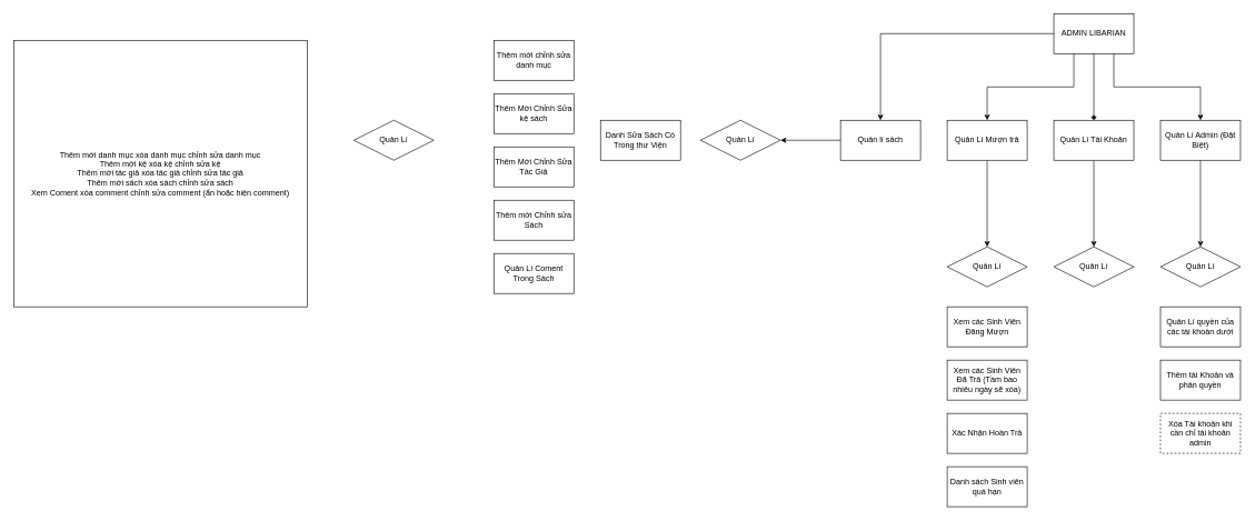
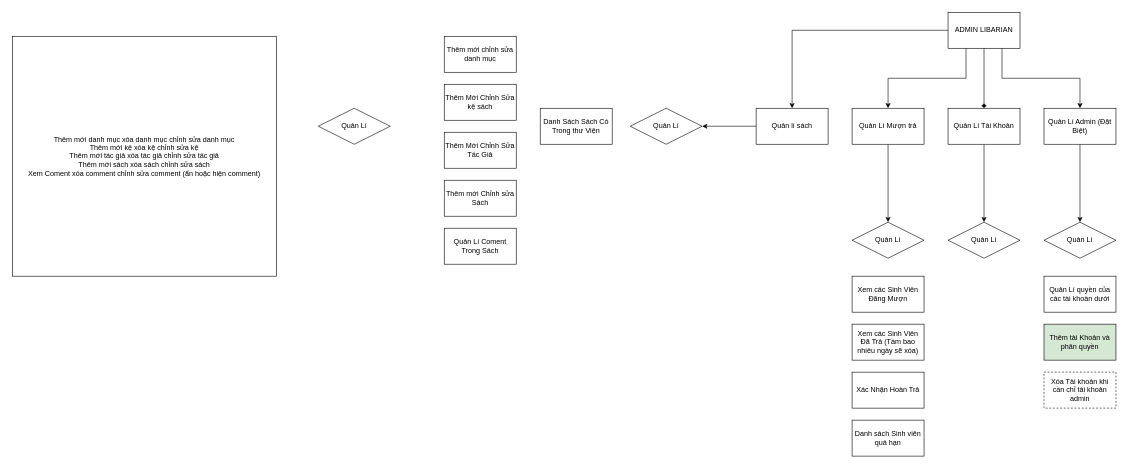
  <mxCell id="0" />
  <mxCell id="1" parent="0" />
  <mxCell id="2" style="edgeStyle=orthogonalEdgeStyle;rounded=0;orthogonalLoop=1;jettySize=auto;html=1;exitX=0;exitY=0.5;exitDx=0;exitDy=0;entryX=1;entryY=0.5;entryDx=0;entryDy=0;" edge="1" parent="1" source="3" target="19"><mxGeometry relative="1" as="geometry" /></mxCell>
  <mxCell id="3" value="Quản lí sách" style="rounded=0;whiteSpace=wrap;html=1;" vertex="1" parent="1"><mxGeometry x="1260" y="180" width="120" height="60" as="geometry" /></mxCell>
  <mxCell id="4" style="edgeStyle=orthogonalEdgeStyle;rounded=0;orthogonalLoop=1;jettySize=auto;html=1;exitX=0.5;exitY=1;exitDx=0;exitDy=0;entryX=0.5;entryY=0;entryDx=0;entryDy=0;" edge="1" parent="1" source="5" target="22"><mxGeometry relative="1" as="geometry" /></mxCell>
  <mxCell id="5" value="Quản Lí Mượn trả" style="rounded=0;whiteSpace=wrap;html=1;" vertex="1" parent="1"><mxGeometry x="1420" y="180" width="120" height="60" as="geometry" /></mxCell>
  <mxCell id="6" style="edgeStyle=orthogonalEdgeStyle;rounded=0;orthogonalLoop=1;jettySize=auto;html=1;exitX=0.5;exitY=1;exitDx=0;exitDy=0;entryX=0.5;entryY=0;entryDx=0;entryDy=0;" edge="1" parent="1" source="7" target="27"><mxGeometry relative="1" as="geometry" /></mxCell>
  <mxCell id="7" value="Quản Lí Admin (Đặt Biệt)" style="rounded=0;whiteSpace=wrap;html=1;" vertex="1" parent="1"><mxGeometry x="1740" y="180" width="120" height="60" as="geometry" /></mxCell>
- <mxCell id="8" value="Danh Sửa Sách Có Trong thư Viện" style="rounded=0;whiteSpace=wrap;html=1;" vertex="1" parent="1"><mxGeometry x="900" y="180" width="120" height="60" as="geometry" /></mxCell>
+ <mxCell id="8" value="Danh Sách Sách Có Trong thư Viện" style="rounded=0;whiteSpace=wrap;html=1;" vertex="1" parent="1"><mxGeometry x="900" y="180" width="120" height="60" as="geometry" /></mxCell>
  <mxCell id="9" value="Thêm mới Chỉnh sửa Sách" style="rounded=0;whiteSpace=wrap;html=1;" vertex="1" parent="1"><mxGeometry x="740" y="300" width="120" height="60" as="geometry" /></mxCell>
  <mxCell id="10" value="Quản Lí Coment Trong Sách" style="rounded=0;whiteSpace=wrap;html=1;" vertex="1" parent="1"><mxGeometry x="740" y="380" width="120" height="60" as="geometry" /></mxCell>
  <mxCell id="11" value="Thêm mới chỉnh sửa danh mục" style="rounded=0;whiteSpace=wrap;html=1;" vertex="1" parent="1"><mxGeometry x="740" y="60" width="120" height="60" as="geometry" /></mxCell>
  <mxCell id="12" value="Thêm Mới Chỉnh Sửa kệ sách" style="rounded=0;whiteSpace=wrap;html=1;" vertex="1" parent="1"><mxGeometry x="740" y="140" width="120" height="60" as="geometry" /></mxCell>
  <mxCell id="13" value="Thêm Mới Chỉnh Sửa Tác Giả" style="rounded=0;whiteSpace=wrap;html=1;" vertex="1" parent="1"><mxGeometry x="740" y="220" width="120" height="60" as="geometry" /></mxCell>
  <mxCell id="14" style="edgeStyle=orthogonalEdgeStyle;rounded=0;orthogonalLoop=1;jettySize=auto;html=1;exitX=0;exitY=0.5;exitDx=0;exitDy=0;" edge="1" parent="1" source="18" target="3"><mxGeometry relative="1" as="geometry" /></mxCell>
  <mxCell id="15" style="edgeStyle=orthogonalEdgeStyle;rounded=0;orthogonalLoop=1;jettySize=auto;html=1;exitX=0.25;exitY=1;exitDx=0;exitDy=0;entryX=0.5;entryY=0;entryDx=0;entryDy=0;" edge="1" parent="1" source="18" target="5"><mxGeometry relative="1" as="geometry" /></mxCell>
  <mxCell id="16" style="edgeStyle=orthogonalEdgeStyle;rounded=0;orthogonalLoop=1;jettySize=auto;html=1;exitX=0.75;exitY=1;exitDx=0;exitDy=0;" edge="1" parent="1" source="18" target="7"><mxGeometry relative="1" as="geometry" /></mxCell>
  <mxCell id="17" style="edgeStyle=orthogonalEdgeStyle;rounded=0;orthogonalLoop=1;jettySize=auto;html=1;exitX=0.5;exitY=1;exitDx=0;exitDy=0;endArrow=diamond;" edge="1" parent="1" source="18" target="32"><mxGeometry relative="1" as="geometry" /></mxCell>
  <mxCell id="18" value="ADMIN LIBARIAN" style="rounded=0;whiteSpace=wrap;html=1;fillColor=none;" vertex="1" parent="1"><mxGeometry x="1580" y="20" width="120" height="60" as="geometry" /></mxCell>
  <mxCell id="19" value="Quản Lí" style="shape=rhombus;perimeter=rhombusPerimeter;whiteSpace=wrap;html=1;align=center;fillColor=none;" vertex="1" parent="1"><mxGeometry x="1050" y="180" width="120" height="60" as="geometry" /></mxCell>
  <mxCell id="20" value="Quản Lí" style="shape=rhombus;perimeter=rhombusPerimeter;whiteSpace=wrap;html=1;align=center;fillColor=none;" vertex="1" parent="1"><mxGeometry x="530" y="180" width="120" height="60" as="geometry" /></mxCell>
  <mxCell id="21" value="Thêm mới danh mục xóa danh mục chỉnh sửa danh mục&lt;br&gt;Thêm mới kệ xóa kệ chỉnh sửa kệ&lt;br&gt;Thêm mới tác giả xóa tác giả chỉnh sửa tác giả&lt;br&gt;Thêm mới sách xóa sách chỉnh sửa sách&lt;br&gt;Xem Coment xóa comment chỉnh sửa comment (ẩn hoặc hiện comment)" style="rounded=0;whiteSpace=wrap;html=1;fillColor=default;" vertex="1" parent="1"><mxGeometry x="20" y="60" width="440" height="400" as="geometry" /></mxCell>
  <mxCell id="22" value="Quản Lí" style="shape=rhombus;perimeter=rhombusPerimeter;whiteSpace=wrap;html=1;align=center;fillColor=default;" vertex="1" parent="1"><mxGeometry x="1420" y="370" width="120" height="60" as="geometry" /></mxCell>
  <mxCell id="23" value="Danh sách Sinh viên quá hạn" style="rounded=0;whiteSpace=wrap;html=1;" vertex="1" parent="1"><mxGeometry x="1420" y="700" width="120" height="60" as="geometry" /></mxCell>
  <mxCell id="24" value="Xem các Sinh Viên Đăng Mượn" style="rounded=0;whiteSpace=wrap;html=1;" vertex="1" parent="1"><mxGeometry x="1420" y="460" width="120" height="60" as="geometry" /></mxCell>
  <mxCell id="25" value="Xem các Sinh Viên Đã Trả (Tầm bao nhiêu ngày sẽ xóa)" style="rounded=0;whiteSpace=wrap;html=1;" vertex="1" parent="1"><mxGeometry x="1420" y="540" width="120" height="60" as="geometry" /></mxCell>
  <mxCell id="26" value="Xác Nhận Hoàn Trả" style="rounded=0;whiteSpace=wrap;html=1;" vertex="1" parent="1"><mxGeometry x="1420" y="620" width="120" height="60" as="geometry" /></mxCell>
  <mxCell id="27" value="Quản Lí" style="shape=rhombus;perimeter=rhombusPerimeter;whiteSpace=wrap;html=1;align=center;fillColor=default;" vertex="1" parent="1"><mxGeometry x="1740" y="370" width="120" height="60" as="geometry" /></mxCell>
  <mxCell id="28" value="Quản Lí quyền của các tài khoàn dưới" style="rounded=0;whiteSpace=wrap;html=1;" vertex="1" parent="1"><mxGeometry x="1740" y="460" width="120" height="60" as="geometry" /></mxCell>
- <mxCell id="29" value="Thêm tài Khoản và phân quyền" style="rounded=0;whiteSpace=wrap;html=1;" vertex="1" parent="1"><mxGeometry x="1740" y="540" width="120" height="60" as="geometry" /></mxCell>
+ <mxCell id="29" value="Thêm tài Khoản và phân quyền" style="rounded=0;whiteSpace=wrap;html=1;fillColor=#d5e8d4;" vertex="1" parent="1"><mxGeometry x="1740" y="540" width="120" height="60" as="geometry" /></mxCell>
  <mxCell id="30" value="Xóa Tài khoản khi cần chỉ tài khoản admin" style="rounded=0;whiteSpace=wrap;html=1;dashed=1;" vertex="1" parent="1"><mxGeometry x="1740" y="620" width="120" height="60" as="geometry" /></mxCell>
  <mxCell id="31" style="edgeStyle=orthogonalEdgeStyle;rounded=0;orthogonalLoop=1;jettySize=auto;html=1;exitX=0.5;exitY=1;exitDx=0;exitDy=0;entryX=0.5;entryY=0;entryDx=0;entryDy=0;" edge="1" parent="1" source="32" target="33"><mxGeometry relative="1" as="geometry" /></mxCell>
  <mxCell id="32" value="Quản Lí Tài Khoản" style="rounded=0;whiteSpace=wrap;html=1;" vertex="1" parent="1"><mxGeometry x="1580" y="180" width="120" height="60" as="geometry" /></mxCell>
  <mxCell id="33" value="Quản Lí" style="shape=rhombus;perimeter=rhombusPerimeter;whiteSpace=wrap;html=1;align=center;fillColor=default;" vertex="1" parent="1"><mxGeometry x="1580" y="370" width="120" height="60" as="geometry" /></mxCell>
